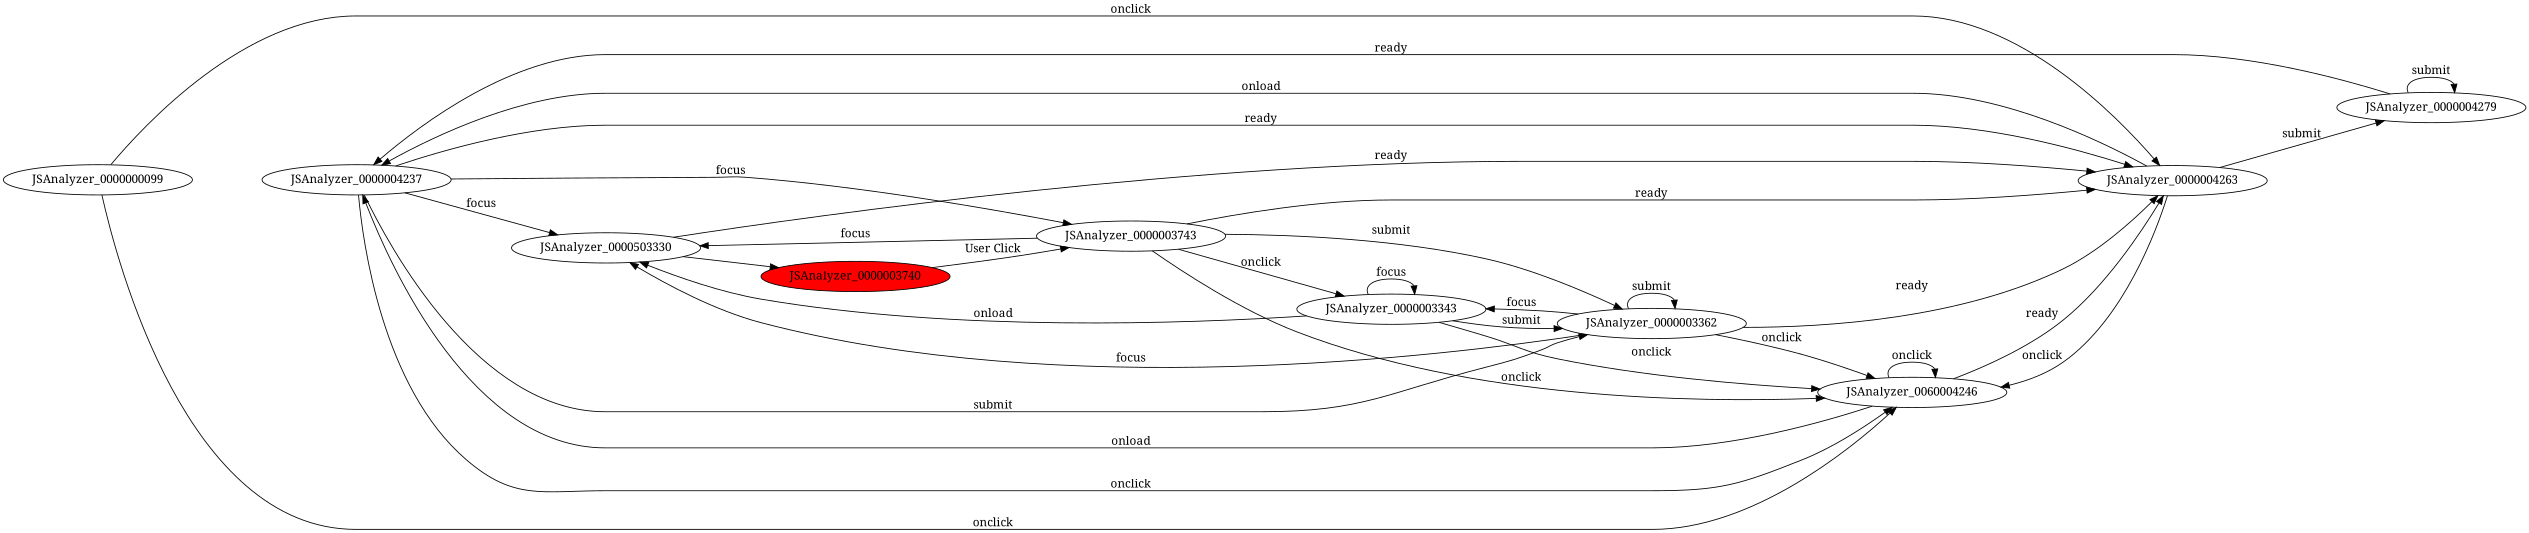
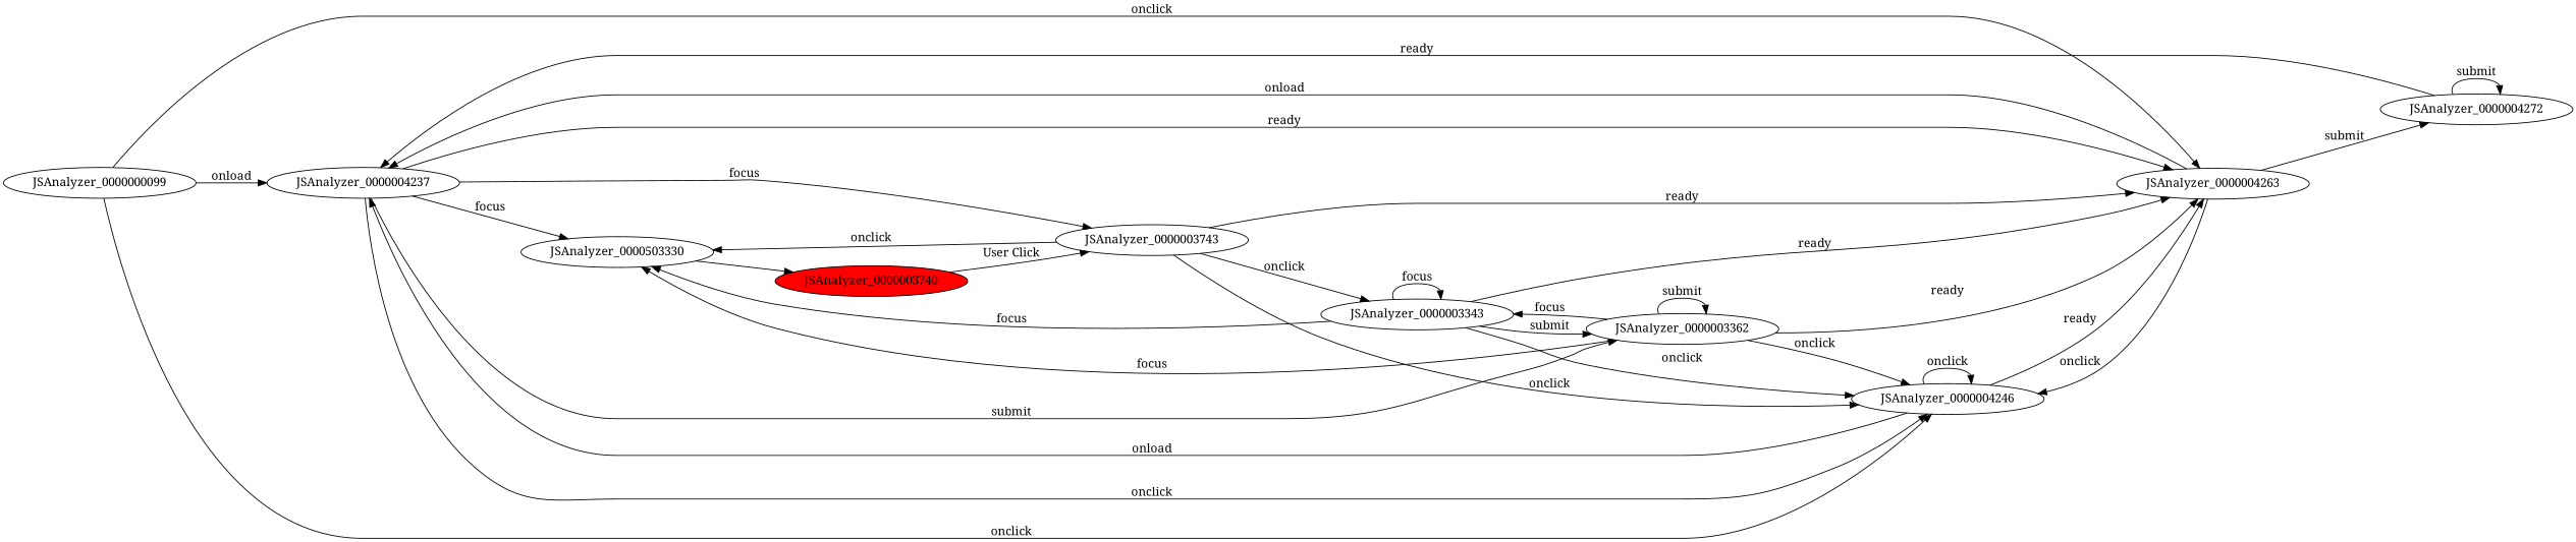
  digraph {
    fontname="Noto Serif"
    rankdir=LR
    node [fontname="Noto Serif"]
    edge [fontname="Noto Serif"]
    JSAnalyzer_0000000099
    JSAnalyzer_0000004237
-   JSAnalyzer_0000004246 [label=JSAnalyzer_0060004246]
+   JSAnalyzer_0000004246
    JSAnalyzer_0000004263
    n5 [label=JSAnalyzer_0000503330]
    JSAnalyzer_0000003362
    JSAnalyzer_0000003743
-   JSAnalyzer_0000004272 [label=JSAnalyzer_0000004279]
+   JSAnalyzer_0000004272
    JSAnalyzer_0000003740 [fillcolor=red style=filled]
    JSAnalyzer_0000003343
+   JSAnalyzer_0000000099 -> JSAnalyzer_0000004237 [label=onload]
    JSAnalyzer_0000000099 -> JSAnalyzer_0000004246 [label=onclick]
    JSAnalyzer_0000000099 -> JSAnalyzer_0000004263 [label=onclick]
    JSAnalyzer_0000004237 -> JSAnalyzer_0000004246 [label=onclick]
    JSAnalyzer_0000004237 -> JSAnalyzer_0000004263 [label=ready]
    JSAnalyzer_0000004237 -> n5 [label=focus]
    JSAnalyzer_0000004237 -> JSAnalyzer_0000003362 [label=submit]
    JSAnalyzer_0000004237 -> JSAnalyzer_0000003743 [label=focus]
    JSAnalyzer_0000004246 -> JSAnalyzer_0000004237 [label=onload]
    JSAnalyzer_0000004246 -> JSAnalyzer_0000004246 [label=onclick]
    JSAnalyzer_0000004246 -> JSAnalyzer_0000004263 [label=ready]
    JSAnalyzer_0000004263 -> JSAnalyzer_0000004237 [label=onload]
    JSAnalyzer_0000004263 -> JSAnalyzer_0000004246 [label=onclick]
    JSAnalyzer_0000004263 -> JSAnalyzer_0000004272 [label=submit]
    n5 -> JSAnalyzer_0000003740
    JSAnalyzer_0000003362 -> JSAnalyzer_0000004246 [label=onclick]
    JSAnalyzer_0000003362 -> JSAnalyzer_0000004263 [label=ready]
    JSAnalyzer_0000003362 -> n5 [label=focus]
    JSAnalyzer_0000003362 -> JSAnalyzer_0000003362 [label=submit]
    JSAnalyzer_0000003362 -> JSAnalyzer_0000003343 [label=focus]
    JSAnalyzer_0000003743 -> JSAnalyzer_0000004246 [label=onclick]
    JSAnalyzer_0000003743 -> JSAnalyzer_0000004263 [label=ready]
-   JSAnalyzer_0000003743 -> n5 [label=focus]
-   JSAnalyzer_0000003743 -> JSAnalyzer_0000003362 [label=submit]
+   JSAnalyzer_0000003743 -> n5 [label=onclick]
    JSAnalyzer_0000003743 -> JSAnalyzer_0000003343 [label=onclick]
    JSAnalyzer_0000004272 -> JSAnalyzer_0000004237 [label=ready]
    JSAnalyzer_0000004272 -> JSAnalyzer_0000004272 [label=submit]
    JSAnalyzer_0000003740 -> JSAnalyzer_0000003743 [label="User Click"]
    JSAnalyzer_0000003343 -> JSAnalyzer_0000004246 [label=onclick]
-   n5 -> JSAnalyzer_0000004263 [label=ready]
-   JSAnalyzer_0000003343 -> n5 [label=onload]
+   JSAnalyzer_0000003343 -> JSAnalyzer_0000004263 [label=ready]
+   JSAnalyzer_0000003343 -> n5 [label=focus]
    JSAnalyzer_0000003343 -> JSAnalyzer_0000003362 [label=submit]
    JSAnalyzer_0000003343 -> JSAnalyzer_0000003343 [label=focus]
  }
